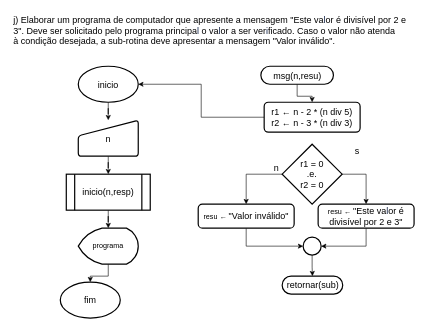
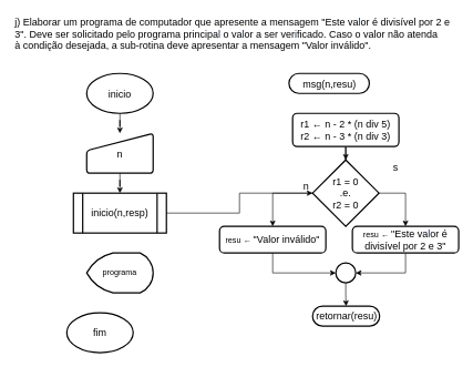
  <mxCell id="0" />
  <mxCell id="1" parent="0" />
  <mxCell id="2" value="&lt;span class=&quot;fontstyle0&quot; style=&quot;font-size: 15px;&quot;&gt;j) Elaborar um programa de computador que apresente a mensagem &quot;Este va&lt;/span&gt;&lt;span style=&quot;color: rgb(17, 33, 71); font-size: 15px;&quot; class=&quot;fontstyle0&quot;&gt;l&lt;/span&gt;&lt;span class=&quot;fontstyle0&quot; style=&quot;font-size: 15px;&quot;&gt;or é divisível por 2 e&lt;br style=&quot;font-size: 15px;&quot;&gt;3&quot;. Deve ser solicitado pelo programa principa&lt;/span&gt;&lt;span style=&quot;color: rgb(17, 33, 71); font-size: 15px;&quot; class=&quot;fontstyle0&quot;&gt;l &lt;/span&gt;&lt;span class=&quot;fontstyle0&quot; style=&quot;font-size: 15px;&quot;&gt;o va&lt;/span&gt;&lt;span style=&quot;color: rgb(17, 33, 71); font-size: 15px;&quot; class=&quot;fontstyle0&quot;&gt;l&lt;/span&gt;&lt;span class=&quot;fontstyle0&quot; style=&quot;font-size: 15px;&quot;&gt;or a ser ver&lt;/span&gt;&lt;span style=&quot;color: rgb(17, 33, 71); font-size: 15px;&quot; class=&quot;fontstyle0&quot;&gt;i&lt;/span&gt;&lt;span class=&quot;fontstyle0&quot; style=&quot;font-size: 15px;&quot;&gt;ficado. Caso o valor não atenda&lt;br style=&quot;font-size: 15px;&quot;&gt;&lt;/span&gt;&lt;span class=&quot;fontstyle2&quot; style=&quot;font-size: 15px;&quot;&gt;à &lt;/span&gt;&lt;span class=&quot;fontstyle0&quot; style=&quot;font-size: 15px;&quot;&gt;condição desejada, a sub-rotina deve apresentar a mensagem &quot;Valor inválido&quot;.&lt;/span&gt; " style="text;html=1;align=left;verticalAlign=middle;resizable=0;points=[];autosize=1;strokeColor=none;fillColor=none;fontSize=15;" parent="1" vertex="1"><mxGeometry width="670" height="60" as="geometry" x="20" y="20" /></mxCell>
- <mxCell id="3" value="" style="edgeStyle=orthogonalEdgeStyle;rounded=0;orthogonalLoop=1;jettySize=auto;html=1;fontSize=15;" edge="1" parent="1" source="4" target="7"><mxGeometry relative="1" as="geometry" /></mxCell>
  <mxCell id="4" value="msg(n,resu)" style="html=1;dashed=0;whitespace=wrap;shape=mxgraph.dfd.start;fontSize=15;strokeWidth=2;" vertex="1" parent="1"><mxGeometry x="434.5" y="110" width="121" height="30" as="geometry" /></mxCell>
- <mxCell id="5" value="retornar(sub)" style="html=1;dashed=0;whitespace=wrap;shape=mxgraph.dfd.start;fontSize=15;strokeWidth=2;" vertex="1" parent="1"><mxGeometry x="470" y="460" width="101" height="30" as="geometry" /></mxCell>
- <mxCell id="6" value="" style="edgeStyle=orthogonalEdgeStyle;rounded=0;orthogonalLoop=1;jettySize=auto;html=1;fontSize=15;" edge="1" parent="1" source="7" target="17"><mxGeometry relative="1" as="geometry" /></mxCell>
+ <mxCell id="5" value="retornar(resu)" style="html=1;dashed=0;whitespace=wrap;shape=mxgraph.dfd.start;fontSize=15;strokeWidth=2;" vertex="1" parent="1"><mxGeometry x="470" y="460" width="101" height="30" as="geometry" /></mxCell>
+ <mxCell id="6" value="" style="edgeStyle=orthogonalEdgeStyle;rounded=0;orthogonalLoop=1;jettySize=auto;html=1;fontSize=15;" edge="1" parent="1" source="7" target="10"><mxGeometry relative="1" as="geometry" /></mxCell>
  <mxCell id="7" value="r1 ← n - 2 * (n div 5)&lt;br&gt;r2 ← n - 3 * (n div 3)" style="rounded=1;whiteSpace=wrap;html=1;absoluteArcSize=1;arcSize=14;strokeWidth=2;fontSize=15;" vertex="1" parent="1"><mxGeometry x="440" y="170" width="160" height="50" as="geometry" /></mxCell>
  <mxCell id="8" style="edgeStyle=orthogonalEdgeStyle;rounded=0;orthogonalLoop=1;jettySize=auto;html=1;exitX=0;exitY=0.5;exitDx=0;exitDy=0;exitPerimeter=0;" edge="1" parent="1" source="10" target="23"><mxGeometry relative="1" as="geometry" /></mxCell>
  <mxCell id="9" style="edgeStyle=orthogonalEdgeStyle;rounded=0;orthogonalLoop=1;jettySize=auto;html=1;exitX=1;exitY=0.5;exitDx=0;exitDy=0;exitPerimeter=0;" edge="1" parent="1" source="10" target="25"><mxGeometry relative="1" as="geometry" /></mxCell>
  <mxCell id="10" value="r1 = 0&lt;br&gt;.e.&lt;br&gt;r2 = 0" style="strokeWidth=2;html=1;shape=mxgraph.flowchart.decision;whiteSpace=wrap;fontSize=15;" vertex="1" parent="1"><mxGeometry x="470" y="240" width="100" height="100" as="geometry" /></mxCell>
  <mxCell id="11" value="s" style="text;html=1;align=center;verticalAlign=middle;resizable=0;points=[];autosize=1;strokeColor=none;fillColor=none;fontSize=15;" vertex="1" parent="1"><mxGeometry x="585" y="240" width="20" height="20" as="geometry" /></mxCell>
  <mxCell id="12" value="n" style="text;html=1;align=center;verticalAlign=middle;resizable=0;points=[];autosize=1;strokeColor=none;fillColor=none;fontSize=15;" vertex="1" parent="1"><mxGeometry x="450" y="270" width="20" height="20" as="geometry" /></mxCell>
  <mxCell id="13" value="" style="edgeStyle=orthogonalEdgeStyle;rounded=0;orthogonalLoop=1;jettySize=auto;html=1;fontSize=15;" edge="1" parent="1" source="14" target="5"><mxGeometry relative="1" as="geometry" /></mxCell>
  <mxCell id="14" value="" style="verticalLabelPosition=bottom;verticalAlign=top;html=1;shape=mxgraph.flowchart.on-page_reference;fontSize=15;strokeWidth=2;" vertex="1" parent="1"><mxGeometry x="505" y="395" width="30" height="30" as="geometry" /></mxCell>
  <mxCell id="15" value="fim" style="strokeWidth=2;html=1;shape=mxgraph.flowchart.start_1;whiteSpace=wrap;fontSize=15;" vertex="1" parent="1"><mxGeometry x="100" y="470" width="100" height="60" as="geometry" /></mxCell>
  <mxCell id="16" value="" style="edgeStyle=orthogonalEdgeStyle;rounded=0;orthogonalLoop=1;jettySize=auto;html=1;fontSize=15;" edge="1" parent="1" source="17" target="19"><mxGeometry relative="1" as="geometry" /></mxCell>
  <mxCell id="17" value="inicio" style="strokeWidth=2;html=1;shape=mxgraph.flowchart.start_1;whiteSpace=wrap;fontSize=15;" vertex="1" parent="1"><mxGeometry x="130" y="110" width="100" height="60" as="geometry" /></mxCell>
  <mxCell id="18" value="" style="edgeStyle=orthogonalEdgeStyle;rounded=0;orthogonalLoop=1;jettySize=auto;html=1;fontSize=15;" edge="1" parent="1" source="19" target="21"><mxGeometry relative="1" as="geometry" /></mxCell>
  <mxCell id="19" value="n" style="html=1;strokeWidth=2;shape=manualInput;whiteSpace=wrap;rounded=1;size=26;arcSize=11;fontSize=15;" vertex="1" parent="1"><mxGeometry x="130" y="200" width="100" height="60" as="geometry" /></mxCell>
- <mxCell id="20" value="" style="edgeStyle=orthogonalEdgeStyle;rounded=0;orthogonalLoop=1;jettySize=auto;html=1;" edge="1" parent="1" source="21" target="27"><mxGeometry relative="1" as="geometry" /></mxCell>
+ <mxCell id="20" value="" style="edgeStyle=orthogonalEdgeStyle;rounded=0;orthogonalLoop=1;jettySize=auto;html=1;" edge="1" parent="1" source="21" target="10"><mxGeometry relative="1" as="geometry" /></mxCell>
  <mxCell id="21" value="&lt;span style=&quot;&quot;&gt;inicio(n,resp)&lt;/span&gt;" style="shape=process;whiteSpace=wrap;html=1;backgroundOutline=1;fontSize=15;strokeWidth=2;rounded=1;arcSize=0;" vertex="1" parent="1"><mxGeometry x="110" y="290" width="140" height="60" as="geometry" /></mxCell>
  <mxCell id="22" style="edgeStyle=orthogonalEdgeStyle;rounded=0;orthogonalLoop=1;jettySize=auto;html=1;exitX=0.5;exitY=1;exitDx=0;exitDy=0;entryX=0;entryY=0.5;entryDx=0;entryDy=0;entryPerimeter=0;" edge="1" parent="1" source="23" target="14"><mxGeometry relative="1" as="geometry" /></mxCell>
  <mxCell id="23" value="resu ←&amp;nbsp;&lt;span style=&quot;font-size: 15px; text-align: left;&quot;&gt;&quot;Valor&amp;nbsp;&lt;/span&gt;&lt;span style=&quot;font-size: 15px; text-align: left;&quot;&gt;inválido&quot;&lt;/span&gt;" style="rounded=1;whiteSpace=wrap;html=1;absoluteArcSize=1;arcSize=14;strokeWidth=2;" vertex="1" parent="1"><mxGeometry x="330" y="340" width="160" height="40" as="geometry" /></mxCell>
  <mxCell id="24" style="edgeStyle=orthogonalEdgeStyle;rounded=0;orthogonalLoop=1;jettySize=auto;html=1;exitX=0.5;exitY=1;exitDx=0;exitDy=0;entryX=1;entryY=0.5;entryDx=0;entryDy=0;entryPerimeter=0;" edge="1" parent="1" source="25" target="14"><mxGeometry relative="1" as="geometry" /></mxCell>
  <mxCell id="25" value="resu ←&amp;nbsp;&lt;span style=&quot;font-size: 15px; text-align: left;&quot; class=&quot;fontstyle0&quot;&gt;&quot;Este va&lt;/span&gt;&lt;span style=&quot;font-size: 15px; text-align: left; color: rgb(17, 33, 71);&quot; class=&quot;fontstyle0&quot;&gt;l&lt;/span&gt;&lt;span style=&quot;font-size: 15px; text-align: left;&quot; class=&quot;fontstyle0&quot;&gt;or é&lt;br&gt;divisível por 2 e 3&quot;&lt;/span&gt;" style="rounded=1;whiteSpace=wrap;html=1;absoluteArcSize=1;arcSize=14;strokeWidth=2;" vertex="1" parent="1"><mxGeometry x="530" y="340" width="160" height="40" as="geometry" /></mxCell>
- <mxCell id="26" value="" style="edgeStyle=orthogonalEdgeStyle;rounded=0;orthogonalLoop=1;jettySize=auto;html=1;" edge="1" parent="1" source="27" target="15"><mxGeometry relative="1" as="geometry" /></mxCell>
  <mxCell id="27" value="programa" style="strokeWidth=2;html=1;shape=mxgraph.flowchart.display;whiteSpace=wrap;" vertex="1" parent="1"><mxGeometry x="130" y="380" width="100" height="60" as="geometry" /></mxCell>
